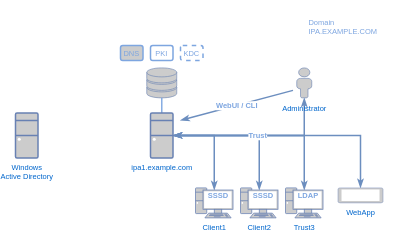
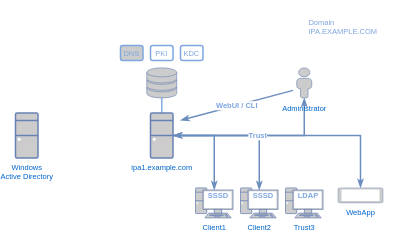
  <mxCell id="0" />
  <mxCell id="1" parent="0" />
  <mxCell id="2" style="edgeStyle=orthogonalEdgeStyle;rounded=0;orthogonalLoop=1;jettySize=auto;html=1;entryX=0.5;entryY=0.07;entryDx=0;entryDy=0;entryPerimeter=0;fillColor=#dae8fc;strokeColor=#6c8ebf;strokeWidth=2;startArrow=classicThin;startFill=1;endArrow=classicThin;endFill=1;" edge="1" parent="1" source="12" target="7"><mxGeometry relative="1" as="geometry"><mxPoint x="345" y="260" as="targetPoint" /></mxGeometry></mxCell>
- <mxCell id="3" style="edgeStyle=orthogonalEdgeStyle;rounded=0;orthogonalLoop=1;jettySize=auto;html=1;entryX=0.5;entryY=0.07;entryDx=0;entryDy=0;entryPerimeter=0;fillColor=#dae8fc;strokeColor=#6c8ebf;strokeWidth=2;startArrow=classicThin;startFill=1;endArrow=classicThin;endFill=1;" edge="1" parent="1" source="12" target="8"><mxGeometry relative="1" as="geometry" /></mxCell>
  <mxCell id="4" style="edgeStyle=orthogonalEdgeStyle;rounded=0;orthogonalLoop=1;jettySize=auto;html=1;entryX=0.5;entryY=0.07;entryDx=0;entryDy=0;entryPerimeter=0;fillColor=#dae8fc;strokeColor=#6c8ebf;strokeWidth=2;startArrow=classicThin;startFill=1;endArrow=classicThin;endFill=1;" edge="1" parent="1" source="12" target="5"><mxGeometry relative="1" as="geometry" /></mxCell>
  <mxCell id="5" value="Client1" style="fontColor=#0066CC;verticalAlign=top;verticalLabelPosition=bottom;labelPosition=center;align=center;html=1;outlineConnect=0;fillColor=#CCCCCC;strokeColor=#6881B3;gradientColor=none;gradientDirection=north;strokeWidth=2;shape=mxgraph.networks.pc;fontSize=10;" vertex="1" parent="1"><mxGeometry x="260" y="250" width="50" height="40" as="geometry" /></mxCell>
  <mxCell id="6" value="" style="fontColor=#0066CC;verticalAlign=top;verticalLabelPosition=bottom;labelPosition=center;align=center;html=1;outlineConnect=0;fillColor=#CCCCCC;strokeColor=#6881B3;gradientColor=none;gradientDirection=north;strokeWidth=2;shape=mxgraph.networks.storage;" vertex="1" parent="1"><mxGeometry x="195" y="90" width="40" height="40" as="geometry" /></mxCell>
  <mxCell id="7" value="Client2" style="fontColor=#0066CC;verticalAlign=top;verticalLabelPosition=bottom;labelPosition=center;align=center;html=1;outlineConnect=0;fillColor=#CCCCCC;strokeColor=#6881B3;gradientColor=none;gradientDirection=north;strokeWidth=2;shape=mxgraph.networks.pc;fontSize=10;" vertex="1" parent="1"><mxGeometry x="320" y="250" width="50" height="40" as="geometry" /></mxCell>
  <mxCell id="8" value="Trust3" style="fontColor=#0066CC;verticalAlign=top;verticalLabelPosition=bottom;labelPosition=center;align=center;html=1;outlineConnect=0;fillColor=#CCCCCC;strokeColor=#6881B3;gradientColor=none;gradientDirection=north;strokeWidth=2;shape=mxgraph.networks.pc;fontSize=10;" vertex="1" parent="1"><mxGeometry x="380" y="250" width="50" height="40" as="geometry" /></mxCell>
  <mxCell id="9" style="edgeStyle=orthogonalEdgeStyle;rounded=0;orthogonalLoop=1;jettySize=auto;html=1;exitX=0.5;exitY=0;exitDx=0;exitDy=0;exitPerimeter=0;startArrow=none;startFill=0;endArrow=none;endFill=0;strokeWidth=1;fontSize=10;fontColor=#7EA6E0;strokeColor=#7EA6E0;" edge="1" parent="1" source="12" target="6"><mxGeometry relative="1" as="geometry" /></mxCell>
  <mxCell id="10" style="edgeStyle=orthogonalEdgeStyle;rounded=0;orthogonalLoop=1;jettySize=auto;html=1;entryX=0.5;entryY=0;entryDx=0;entryDy=0;entryPerimeter=0;startArrow=none;startFill=0;endArrow=classicThin;endFill=1;strokeColor=#6C8EBF;strokeWidth=2;fontSize=10;fontColor=#7EA6E0;" edge="1" parent="1" source="12" target="22"><mxGeometry relative="1" as="geometry" /></mxCell>
  <mxCell id="11" value="Trust" style="edgeStyle=orthogonalEdgeStyle;rounded=0;orthogonalLoop=1;jettySize=auto;html=1;startArrow=classicThin;startFill=1;endArrow=classicThin;endFill=1;strokeColor=#6C8EBF;strokeWidth=2;fontSize=10;fontColor=#7EA6E0;fontStyle=1;" edge="1" parent="1" source="12" target="14"><mxGeometry relative="1" as="geometry" /></mxCell>
  <mxCell id="12" value="ipa1.example.com" style="fontColor=#0066CC;verticalAlign=top;verticalLabelPosition=bottom;labelPosition=center;align=center;html=1;outlineConnect=0;fillColor=#CCCCCC;strokeColor=#6881B3;gradientColor=none;gradientDirection=north;strokeWidth=2;shape=mxgraph.networks.desktop_pc;fontSize=10;" vertex="1" parent="1"><mxGeometry x="200" y="150" width="30" height="60" as="geometry" /></mxCell>
  <mxCell id="13" value="Windows&lt;br&gt;Active Directory" style="fontColor=#0066CC;verticalAlign=top;verticalLabelPosition=bottom;labelPosition=center;align=center;html=1;outlineConnect=0;fillColor=#CCCCCC;strokeColor=#6881B3;gradientColor=none;gradientDirection=north;strokeWidth=2;shape=mxgraph.networks.desktop_pc;fontSize=10;" vertex="1" parent="1"><mxGeometry x="20" y="150" width="30" height="60" as="geometry" /></mxCell>
  <mxCell id="14" value="&lt;font style=&quot;font-size: 10px&quot;&gt;Administrator&lt;/font&gt;" style="fontColor=#0066CC;verticalAlign=top;verticalLabelPosition=bottom;labelPosition=center;align=center;html=1;outlineConnect=0;fillColor=#CCCCCC;strokeColor=#6881B3;gradientColor=none;gradientDirection=north;strokeWidth=2;shape=mxgraph.networks.user_male;" vertex="1" parent="1"><mxGeometry x="395" y="90" width="20" height="40" as="geometry" /></mxCell>
  <mxCell id="15" value="WebUI / CLI" style="endArrow=classicThin;html=1;fillColor=#dae8fc;strokeColor=#6c8ebf;strokeWidth=2;endFill=1;fontColor=#7EA6E0;fontStyle=1;fontSize=10;" edge="1" parent="1"><mxGeometry width="50" height="50" relative="1" as="geometry"><mxPoint x="390" y="120" as="sourcePoint" /><mxPoint x="240" y="160" as="targetPoint" /></mxGeometry></mxCell>
  <mxCell id="16" value="SSSD" style="text;html=1;align=center;verticalAlign=middle;resizable=0;points=[];autosize=1;fontSize=10;fontColor=#7EA6E0;fontStyle=1" vertex="1" parent="1"><mxGeometry x="270" y="250" width="40" height="20" as="geometry" /></mxCell>
  <mxCell id="17" value="SSSD" style="text;html=1;align=center;verticalAlign=middle;resizable=0;points=[];autosize=1;fontSize=10;fontColor=#7EA6E0;fontStyle=1" vertex="1" parent="1"><mxGeometry x="330" y="250" width="40" height="20" as="geometry" /></mxCell>
  <mxCell id="18" value="LDAP" style="text;html=1;align=center;verticalAlign=middle;resizable=0;points=[];autosize=1;fontSize=10;fontColor=#7EA6E0;fontStyle=1" vertex="1" parent="1"><mxGeometry x="390" y="250" width="40" height="20" as="geometry" /></mxCell>
  <mxCell id="19" value="DNS" style="rounded=1;whiteSpace=wrap;html=1;fontSize=10;fontColor=#7EA6E0;strokeColor=#7EA6E0;strokeWidth=2;fillColor=#cccccc;" vertex="1" parent="1"><mxGeometry x="160" y="60" width="30" height="20" as="geometry" /></mxCell>
  <mxCell id="20" value="PKI" style="rounded=1;whiteSpace=wrap;html=1;fontSize=10;fontColor=#7EA6E0;strokeColor=#7EA6E0;strokeWidth=2;" vertex="1" parent="1"><mxGeometry x="200" y="60" width="30" height="20" as="geometry" /></mxCell>
- <mxCell id="21" value="KDC" style="rounded=1;whiteSpace=wrap;html=1;fontSize=10;fontColor=#7EA6E0;strokeColor=#7EA6E0;strokeWidth=2;dashed=1;" vertex="1" parent="1"><mxGeometry x="240" y="60" width="30" height="20" as="geometry" /></mxCell>
+ <mxCell id="21" value="KDC" style="rounded=1;whiteSpace=wrap;html=1;fontSize=10;fontColor=#7EA6E0;strokeColor=#7EA6E0;strokeWidth=2;" vertex="1" parent="1"><mxGeometry x="240" y="60" width="30" height="20" as="geometry" /></mxCell>
  <mxCell id="22" value="WebApp" style="fontColor=#0066CC;verticalAlign=top;verticalLabelPosition=bottom;labelPosition=center;align=center;html=1;outlineConnect=0;fillColor=#CCCCCC;strokeColor=#6881B3;gradientColor=none;gradientDirection=north;strokeWidth=2;shape=mxgraph.networks.tablet;rounded=1;fontSize=10;" vertex="1" parent="1"><mxGeometry x="450" y="250" width="60" height="20" as="geometry" /></mxCell>
  <mxCell id="23" value="Domain&lt;br&gt;IPA.EXAMPLE.COM" style="text;html=1;align=left;verticalAlign=middle;resizable=0;points=[];autosize=1;fontSize=10;fontColor=#7EA6E0;" vertex="1" parent="1"><mxGeometry x="409" y="20" width="110" height="30" as="geometry" /></mxCell>
